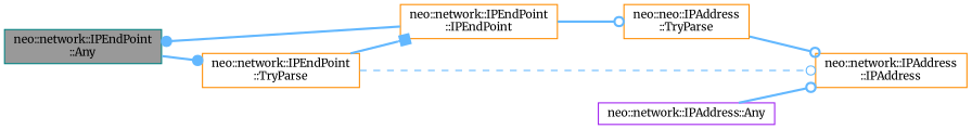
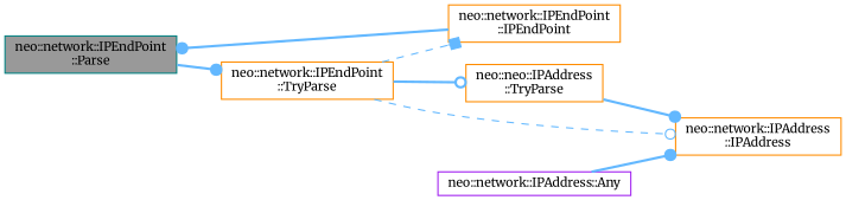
  digraph {
    fontname=Merriweather
    rankdir=LR
    node [color=darkorange fillcolor=white fontname=Merriweather fontsize=10 shape=box style=filled]
    edge [arrowhead=dot color=steelblue1 fontname=Merriweather fontsize=10 labelfontname=Helvetica labelfontsize=10 style=bold]
-   n1 [color=teal fillcolor=grey60 fontcolor=black height=0.2 label="neo::network::IPEndPoint\l::Any" width=0.4]
+   n1 [color=teal fillcolor=grey60 fontcolor=black height=0.2 label="neo::network::IPEndPoint\l::Parse" width=0.4]
    n2 [height=0.2 label="neo::network::IPEndPoint\l::TryParse" width=0.4]
    n3 [height=0.2 label="neo::network::IPEndPoint\l::IPEndPoint" width=0.4]
    n4 [height=0.2 label="neo::neo::IPAddress\l::TryParse" width=0.4]
    n5 [height=0.2 label="neo::network::IPAddress\l::IPAddress" width=0.4]
    n6 [color=purple height=0.2 label="neo::network::IPAddress::Any" width=0.4]
    n1 -> n2
-   n2 -> n3 [arrowhead=box]
-   n3 -> n4 [arrowhead=odot]
+   n2 -> n3 [arrowhead=box style=dashed]
+   n2 -> n4 [arrowhead=odot]
    n2 -> n5 [arrowhead=odot style=dashed]
    n3 -> n1
-   n4 -> n5 [arrowhead=odot]
-   n6 -> n5 [arrowhead=odot]
+   n4 -> n5
+   n6 -> n5
  }
